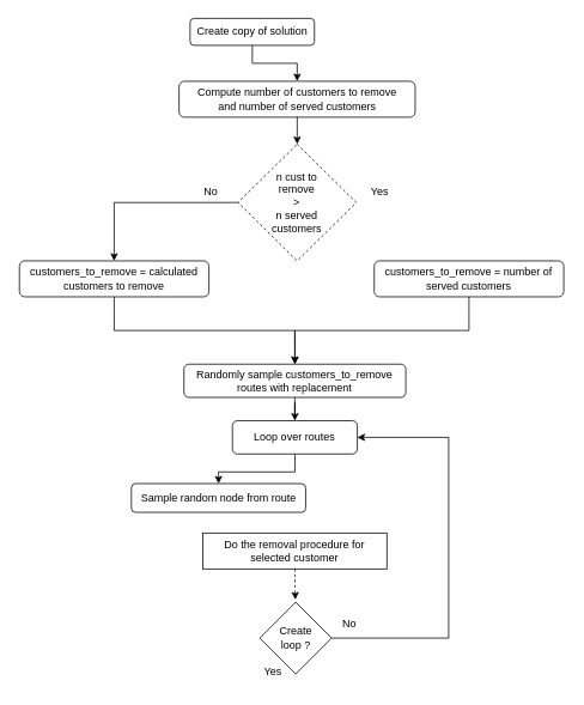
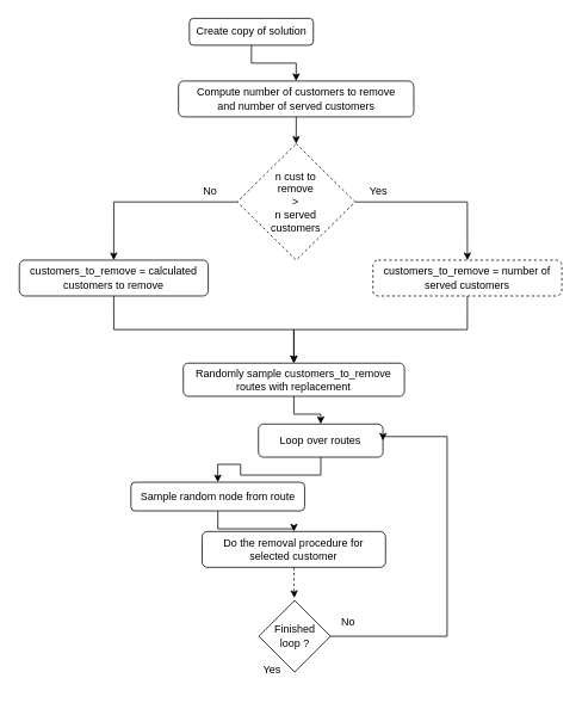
  <mxCell id="0" />
  <mxCell id="1" parent="0" />
  <mxCell id="2" style="edgeStyle=orthogonalEdgeStyle;rounded=0;orthogonalLoop=1;jettySize=auto;html=1;entryX=0.5;entryY=0;entryDx=0;entryDy=0;" parent="1" source="3" target="5" edge="1"><mxGeometry relative="1" as="geometry" /></mxCell>
  <mxCell id="3" value="&lt;font style=&quot;font-size: 12px;&quot;&gt;Create copy of solution&lt;/font&gt;" style="rounded=1;whiteSpace=wrap;html=1;fontSize=12;glass=0;strokeWidth=1;shadow=0;fillColor=none;" parent="1" vertex="1"><mxGeometry x="211" y="20" width="138.5" height="30" as="geometry" /></mxCell>
  <mxCell id="4" style="edgeStyle=orthogonalEdgeStyle;rounded=0;orthogonalLoop=1;jettySize=auto;html=1;entryX=0.5;entryY=0;entryDx=0;entryDy=0;" parent="1" source="5" target="17" edge="1"><mxGeometry relative="1" as="geometry" /></mxCell>
  <mxCell id="5" value="&lt;div&gt;Compute number of customers to remove&lt;/div&gt;&lt;div&gt;and number of served customers&lt;/div&gt;" style="rounded=1;whiteSpace=wrap;html=1;fillColor=none;" parent="1" vertex="1"><mxGeometry x="198.75" y="90" width="263" height="40" as="geometry" /></mxCell>
  <mxCell id="6" style="edgeStyle=orthogonalEdgeStyle;rounded=0;orthogonalLoop=1;jettySize=auto;html=1;entryX=0.5;entryY=0;entryDx=0;entryDy=0;" parent="1" source="7" target="9" edge="1"><mxGeometry relative="1" as="geometry" /></mxCell>
- <mxCell id="7" value="Loop over routes" style="rounded=1;whiteSpace=wrap;html=1;fillColor=none;" parent="1" vertex="1"><mxGeometry x="258.16" y="468" width="139.1" height="37" as="geometry" /></mxCell>
+ <mxCell id="7" value="Loop over routes" style="rounded=1;whiteSpace=wrap;html=1;fillColor=none;" parent="1" vertex="1"><mxGeometry x="288.16" y="473" width="139.1" height="37" as="geometry" /></mxCell>
+ <mxCell id="8" value="" style="edgeStyle=orthogonalEdgeStyle;rounded=0;orthogonalLoop=1;jettySize=auto;html=1;" edge="1" parent="1" source="9" target="25"><mxGeometry relative="1" as="geometry" /></mxCell>
  <mxCell id="9" value="Sample random node from route" style="rounded=1;whiteSpace=wrap;html=1;fillColor=none;" parent="1" vertex="1"><mxGeometry x="145.66" y="538" width="194.1" height="32" as="geometry" /></mxCell>
  <mxCell id="10" style="edgeStyle=orthogonalEdgeStyle;rounded=0;orthogonalLoop=1;jettySize=auto;html=1;entryX=0.5;entryY=0;entryDx=0;entryDy=0;" parent="1" source="11" target="7" edge="1"><mxGeometry relative="1" as="geometry" /></mxCell>
  <mxCell id="11" value="Randomly sample customers_to_remove routes with replacement" style="rounded=1;whiteSpace=wrap;html=1;fillColor=none;" parent="1" vertex="1"><mxGeometry x="204.19" y="405" width="247.04" height="37" as="geometry" /></mxCell>
  <mxCell id="12" style="edgeStyle=orthogonalEdgeStyle;rounded=0;orthogonalLoop=1;jettySize=auto;html=1;exitX=1;exitY=0.5;exitDx=0;exitDy=0;entryX=1;entryY=0.5;entryDx=0;entryDy=0;" parent="1" source="13" target="7" edge="1"><mxGeometry relative="1" as="geometry"><Array as="points"><mxPoint x="499" y="710" /><mxPoint x="499" y="487" /></Array></mxGeometry></mxCell>
- <mxCell id="13" value="Create &lt;br&gt;loop ?" style="rhombus;whiteSpace=wrap;html=1;fillColor=none;" parent="1" vertex="1"><mxGeometry x="288.62" y="670" width="80" height="80" as="geometry" /></mxCell>
+ <mxCell id="13" value="Finished &lt;br&gt;loop ?" style="rhombus;whiteSpace=wrap;html=1;fillColor=none;" parent="1" vertex="1"><mxGeometry x="288.62" y="670" width="80" height="80" as="geometry" /></mxCell>
  <mxCell id="14" value="&lt;div&gt;No&lt;/div&gt;" style="text;html=1;align=center;verticalAlign=middle;resizable=0;points=[];autosize=1;strokeColor=none;fillColor=none;" parent="1" vertex="1"><mxGeometry x="367.75" y="680" width="40" height="30" as="geometry" /></mxCell>
  <mxCell id="15" style="edgeStyle=orthogonalEdgeStyle;rounded=0;orthogonalLoop=1;jettySize=auto;html=1;exitX=0;exitY=0.5;exitDx=0;exitDy=0;entryX=0.5;entryY=0;entryDx=0;entryDy=0;" parent="1" source="17" target="19" edge="1"><mxGeometry relative="1" as="geometry" /></mxCell>
+ <mxCell id="16" style="edgeStyle=orthogonalEdgeStyle;rounded=0;orthogonalLoop=1;jettySize=auto;html=1;exitX=1;exitY=0.5;exitDx=0;exitDy=0;entryX=0.5;entryY=0;entryDx=0;entryDy=0;" parent="1" source="17" target="21" edge="1"><mxGeometry relative="1" as="geometry" /></mxCell>
  <mxCell id="17" value="n cust to &lt;br&gt;remove&lt;br&gt;&lt;div&gt;&amp;gt;&lt;/div&gt;&lt;div&gt;n served &lt;br&gt;customers&lt;/div&gt;" style="rhombus;whiteSpace=wrap;html=1;fillColor=none;dashed=1;" parent="1" vertex="1"><mxGeometry x="264.37" y="160" width="131.75" height="130" as="geometry" /></mxCell>
  <mxCell id="18" style="edgeStyle=orthogonalEdgeStyle;rounded=0;orthogonalLoop=1;jettySize=auto;html=1;exitX=0.5;exitY=1;exitDx=0;exitDy=0;entryX=0.5;entryY=0;entryDx=0;entryDy=0;" parent="1" source="19" target="11" edge="1"><mxGeometry relative="1" as="geometry" /></mxCell>
  <mxCell id="19" value="customers_to_remove = calculated customers to remove" style="rounded=1;whiteSpace=wrap;html=1;fillColor=none;" parent="1" vertex="1"><mxGeometry x="20.94" y="290" width="211.06" height="40" as="geometry" /></mxCell>
  <mxCell id="20" style="edgeStyle=orthogonalEdgeStyle;rounded=0;orthogonalLoop=1;jettySize=auto;html=1;exitX=0.5;exitY=1;exitDx=0;exitDy=0;entryX=0.5;entryY=0;entryDx=0;entryDy=0;" parent="1" source="21" target="11" edge="1"><mxGeometry relative="1" as="geometry" /></mxCell>
- <mxCell id="21" value="customers_to_remove = number of served customers" style="rounded=1;whiteSpace=wrap;html=1;fillColor=none;" parent="1" vertex="1"><mxGeometry x="416.1" y="290" width="211.06" height="40" as="geometry" /></mxCell>
+ <mxCell id="21" value="customers_to_remove = number of served customers" style="rounded=1;whiteSpace=wrap;html=1;fillColor=none;dashed=1;" parent="1" vertex="1"><mxGeometry x="416.1" y="290" width="211.06" height="40" as="geometry" /></mxCell>
  <mxCell id="22" value="Yes" style="text;html=1;align=center;verticalAlign=middle;resizable=0;points=[];autosize=1;strokeColor=none;fillColor=none;" parent="1" vertex="1"><mxGeometry x="402" y="198" width="40" height="30" as="geometry" /></mxCell>
  <mxCell id="23" value="No" style="text;html=1;align=center;verticalAlign=middle;resizable=0;points=[];autosize=1;strokeColor=none;fillColor=none;" parent="1" vertex="1"><mxGeometry x="214.35" y="198" width="40" height="30" as="geometry" /></mxCell>
  <mxCell id="24" value="Yes" style="text;html=1;align=center;verticalAlign=middle;resizable=0;points=[];autosize=1;strokeColor=none;fillColor=none;" parent="1" vertex="1"><mxGeometry x="282.9" y="733" width="40" height="30" as="geometry" /></mxCell>
- <mxCell id="25" value="Do the removal procedure for selected customer" style="whiteSpace=wrap;html=1;fillColor=none;rounded=0;" vertex="1" parent="1"><mxGeometry x="225.25" y="593" width="204.91" height="40" as="geometry" /></mxCell>
+ <mxCell id="25" value="Do the removal procedure for selected customer" style="rounded=1;whiteSpace=wrap;html=1;fillColor=none;" vertex="1" parent="1"><mxGeometry x="225.25" y="593" width="204.91" height="40" as="geometry" /></mxCell>
  <mxCell id="26" style="edgeStyle=orthogonalEdgeStyle;rounded=0;orthogonalLoop=1;jettySize=auto;html=1;entryX=0.495;entryY=-0.035;entryDx=0;entryDy=0;entryPerimeter=0;dashed=1;" edge="1" parent="1" source="25" target="13"><mxGeometry relative="1" as="geometry" /></mxCell>
